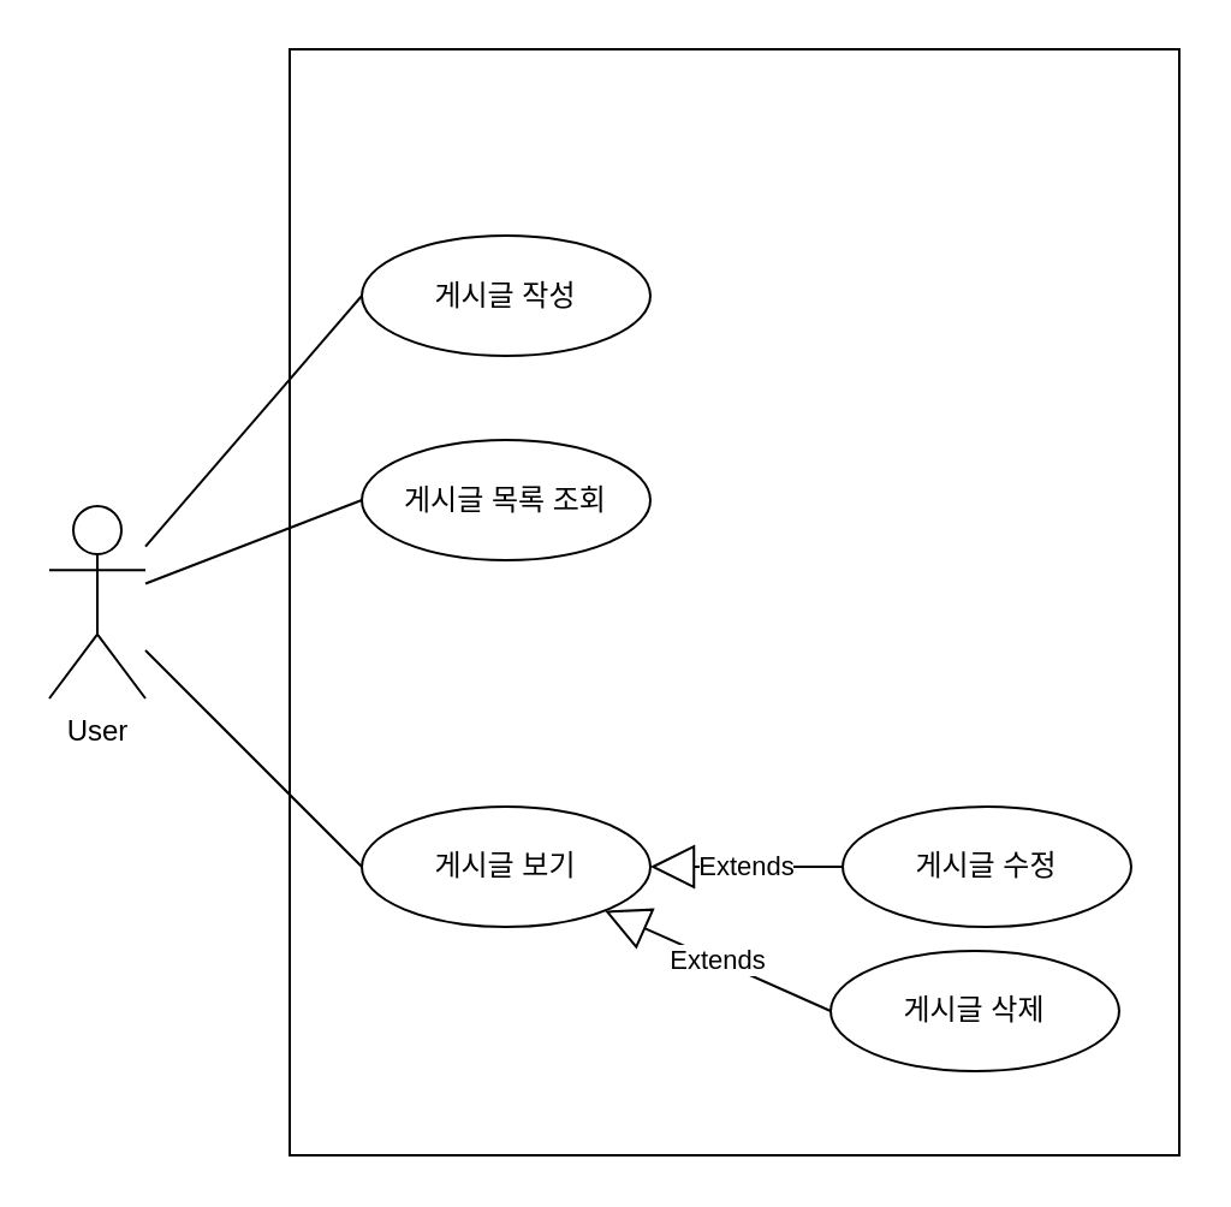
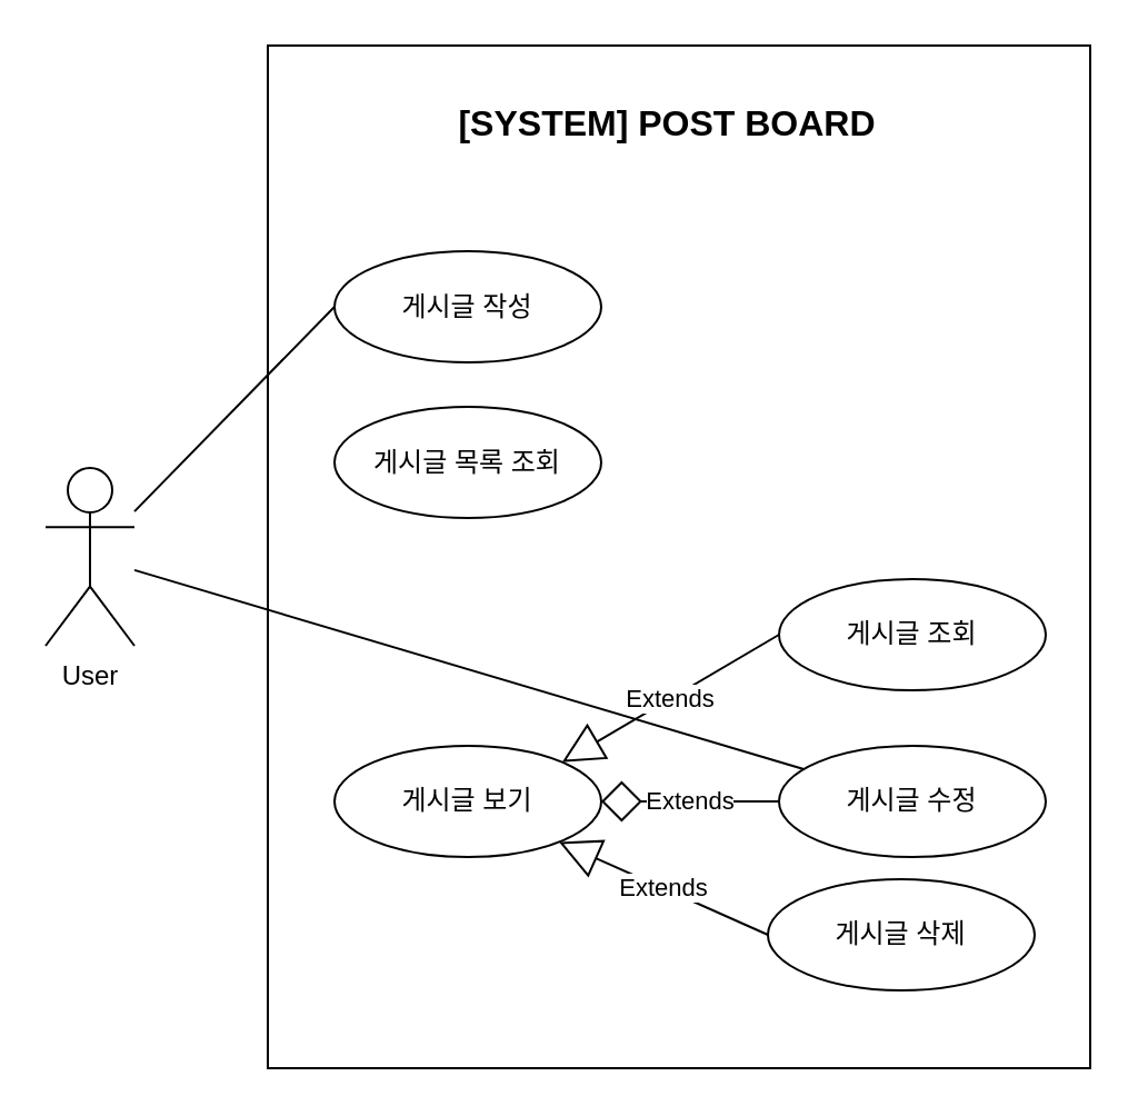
  <mxCell id="0" />
  <mxCell id="1" parent="0" />
  <mxCell id="2" value="&lt;p style=&quot;&quot;&gt;&lt;br&gt;&lt;/p&gt;" style="rounded=0;whiteSpace=wrap;html=1;align=center;" vertex="1" parent="1"><mxGeometry x="120" y="20" width="370" height="460" as="geometry" /></mxCell>
- <mxCell id="4" value="게시글 작성" style="ellipse;whiteSpace=wrap;html=1;" vertex="1" parent="1"><mxGeometry x="150" y="97.5" width="120" height="50" as="geometry" /></mxCell>
+ <mxCell id="3" value="&lt;b style=&quot;border-color: var(--border-color); background-color: initial; font-size: 16px;&quot;&gt;[SYSTEM] POST BOARD&lt;/b&gt;" style="text;html=1;strokeColor=none;fillColor=none;align=center;verticalAlign=middle;whiteSpace=wrap;rounded=0;" vertex="1" parent="1"><mxGeometry x="155" y="40" width="290" height="30" as="geometry" /></mxCell>
+ <mxCell id="4" value="게시글 작성" style="ellipse;whiteSpace=wrap;html=1;" vertex="1" parent="1"><mxGeometry x="150" y="112.5" width="120" height="50" as="geometry" /></mxCell>
  <mxCell id="5" value="게시글 목록 조회" style="ellipse;whiteSpace=wrap;html=1;" vertex="1" parent="1"><mxGeometry x="150" y="182.5" width="120" height="50" as="geometry" /></mxCell>
+ <mxCell id="6" value="게시글 조회" style="ellipse;whiteSpace=wrap;html=1;" vertex="1" parent="1"><mxGeometry x="350" y="260" width="120" height="50" as="geometry" /></mxCell>
  <mxCell id="7" value="게시글 수정" style="ellipse;whiteSpace=wrap;html=1;" vertex="1" parent="1"><mxGeometry x="350" y="335" width="120" height="50" as="geometry" /></mxCell>
  <mxCell id="8" value="게시글 삭제" style="ellipse;whiteSpace=wrap;html=1;" vertex="1" parent="1"><mxGeometry x="345" y="395" width="120" height="50" as="geometry" /></mxCell>
  <mxCell id="9" value="게시글 보기" style="ellipse;whiteSpace=wrap;html=1;" vertex="1" parent="1"><mxGeometry x="150" y="335" width="120" height="50" as="geometry" /></mxCell>
  <mxCell id="10" value="User" style="shape=umlActor;verticalLabelPosition=bottom;verticalAlign=top;html=1;outlineConnect=0;" vertex="1" parent="1"><mxGeometry x="20" y="210" width="40" height="80" as="geometry" /></mxCell>
- <mxCell id="11" value="" style="endArrow=none;html=1;rounded=0;entryX=0;entryY=0.5;entryDx=0;entryDy=0;" edge="1" parent="1" source="10" target="9"><mxGeometry width="50" height="50" relative="1" as="geometry"><mxPoint x="270" y="320" as="sourcePoint" /><mxPoint x="320" y="270" as="targetPoint" /></mxGeometry></mxCell>
- <mxCell id="12" value="" style="endArrow=none;html=1;rounded=0;entryX=0;entryY=0.5;entryDx=0;entryDy=0;" edge="1" parent="1" source="10" target="5"><mxGeometry width="50" height="50" relative="1" as="geometry"><mxPoint x="270" y="320" as="sourcePoint" /><mxPoint x="320" y="270" as="targetPoint" /></mxGeometry></mxCell>
+ <mxCell id="12" value="" style="endArrow=none;html=1;rounded=0;" edge="1" parent="1" source="10" target="7"><mxGeometry width="50" height="50" relative="1" as="geometry"><mxPoint x="270" y="320" as="sourcePoint" /><mxPoint x="320" y="270" as="targetPoint" /></mxGeometry></mxCell>
  <mxCell id="13" value="" style="endArrow=none;html=1;rounded=0;entryX=0;entryY=0.5;entryDx=0;entryDy=0;" edge="1" parent="1" source="10" target="4"><mxGeometry width="50" height="50" relative="1" as="geometry"><mxPoint x="270" y="320" as="sourcePoint" /><mxPoint x="320" y="270" as="targetPoint" /></mxGeometry></mxCell>
- <mxCell id="15" value="Extends" style="endArrow=block;endSize=16;endFill=0;html=1;rounded=0;exitX=0;exitY=0.5;exitDx=0;exitDy=0;entryX=1;entryY=0.5;entryDx=0;entryDy=0;" edge="1" parent="1" source="7" target="9"><mxGeometry width="160" relative="1" as="geometry"><mxPoint x="210" y="300" as="sourcePoint" /><mxPoint x="370" y="300" as="targetPoint" /></mxGeometry></mxCell>
+ <mxCell id="14" value="Extends" style="endArrow=block;endSize=16;endFill=0;html=1;rounded=0;exitX=0;exitY=0.5;exitDx=0;exitDy=0;entryX=1;entryY=0;entryDx=0;entryDy=0;" edge="1" parent="1" source="6" target="9"><mxGeometry width="160" relative="1" as="geometry"><mxPoint x="210" y="300" as="sourcePoint" /><mxPoint x="370" y="300" as="targetPoint" /></mxGeometry></mxCell>
+ <mxCell id="15" value="Extends" style="endArrow=diamond;endSize=16;endFill=0;html=1;rounded=0;exitX=0;exitY=0.5;exitDx=0;exitDy=0;entryX=1;entryY=0.5;entryDx=0;entryDy=0;" edge="1" parent="1" source="7" target="9"><mxGeometry width="160" relative="1" as="geometry"><mxPoint x="210" y="300" as="sourcePoint" /><mxPoint x="370" y="300" as="targetPoint" /></mxGeometry></mxCell>
  <mxCell id="16" value="Extends" style="endArrow=block;endSize=16;endFill=0;html=1;rounded=0;exitX=0;exitY=0.5;exitDx=0;exitDy=0;" edge="1" parent="1" source="8" target="9"><mxGeometry width="160" relative="1" as="geometry"><mxPoint x="210" y="300" as="sourcePoint" /><mxPoint x="370" y="300" as="targetPoint" /></mxGeometry></mxCell>
